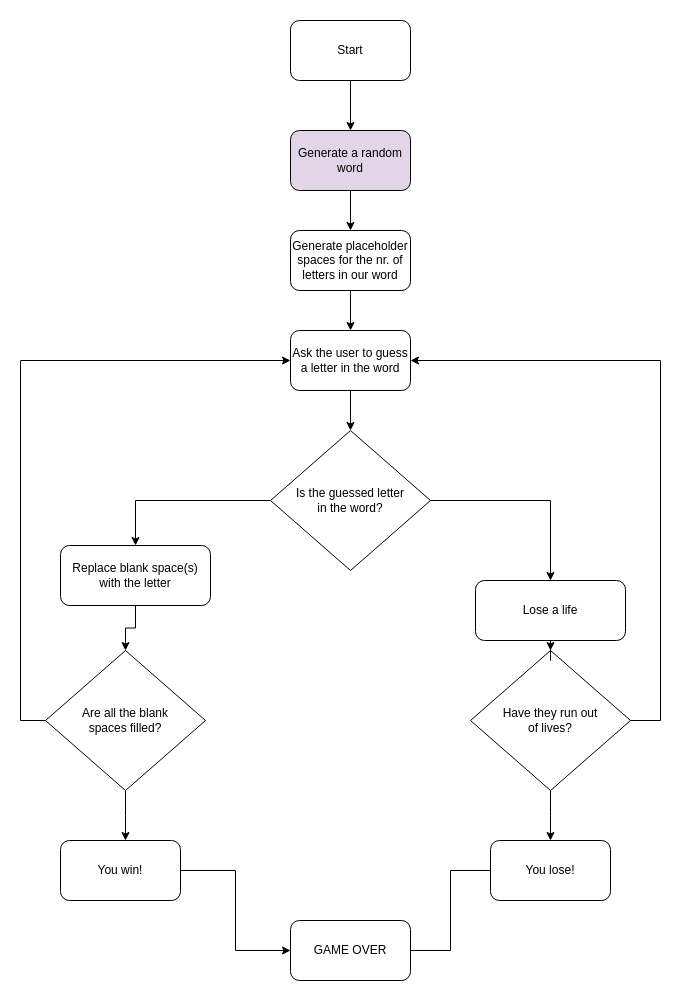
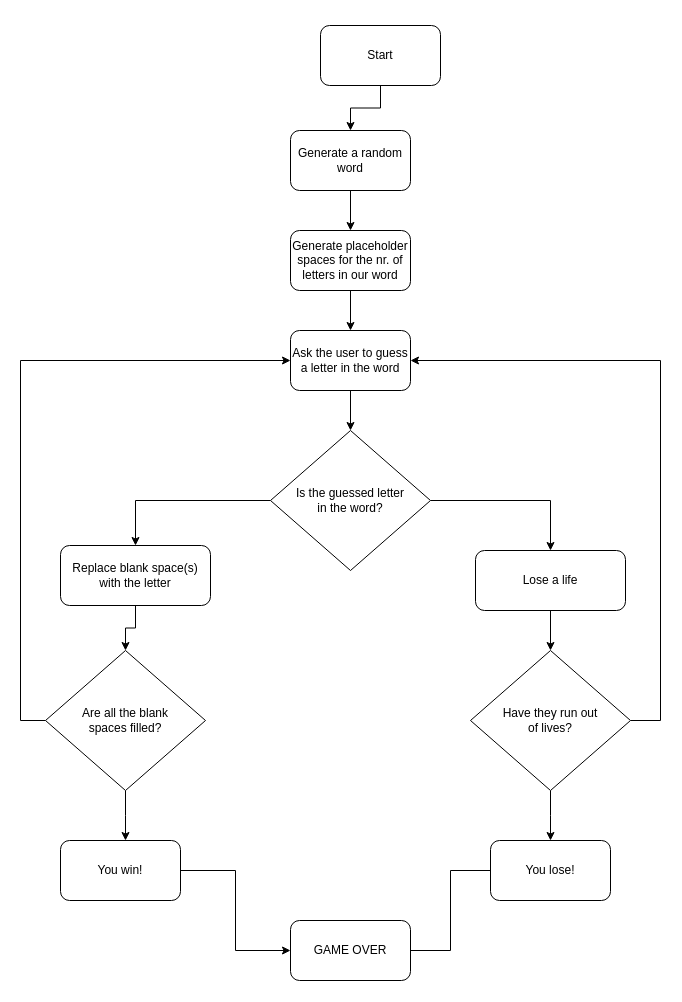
  <mxCell id="0" />
  <mxCell id="1" parent="0" />
  <mxCell id="2" style="edgeStyle=orthogonalEdgeStyle;rounded=0;orthogonalLoop=1;jettySize=auto;html=1;entryX=0.5;entryY=0;entryDx=0;entryDy=0;" edge="1" parent="1" source="3" target="5"><mxGeometry relative="1" as="geometry" /></mxCell>
- <mxCell id="3" value="Start" style="rounded=1;whiteSpace=wrap;html=1;" vertex="1" parent="1"><mxGeometry x="290" y="20" width="120" height="60" as="geometry" /></mxCell>
+ <mxCell id="3" value="Start" style="rounded=1;whiteSpace=wrap;html=1;" vertex="1" parent="1"><mxGeometry x="320" y="25" width="120" height="60" as="geometry" /></mxCell>
  <mxCell id="4" style="edgeStyle=orthogonalEdgeStyle;rounded=0;orthogonalLoop=1;jettySize=auto;html=1;entryX=0.5;entryY=0;entryDx=0;entryDy=0;" edge="1" parent="1" source="5" target="7"><mxGeometry relative="1" as="geometry" /></mxCell>
- <mxCell id="5" value="Generate a random word" style="rounded=1;whiteSpace=wrap;html=1;fillColor=#e1d5e7;" vertex="1" parent="1"><mxGeometry x="290" y="130" width="120" height="60" as="geometry" /></mxCell>
+ <mxCell id="5" value="Generate a random word" style="rounded=1;whiteSpace=wrap;html=1;" vertex="1" parent="1"><mxGeometry x="290" y="130" width="120" height="60" as="geometry" /></mxCell>
  <mxCell id="6" style="edgeStyle=orthogonalEdgeStyle;rounded=0;orthogonalLoop=1;jettySize=auto;html=1;entryX=0.5;entryY=0;entryDx=0;entryDy=0;" edge="1" parent="1" source="7" target="9"><mxGeometry relative="1" as="geometry" /></mxCell>
  <mxCell id="7" value="Generate placeholder spaces for the nr. of letters in our word" style="rounded=1;whiteSpace=wrap;html=1;" vertex="1" parent="1"><mxGeometry x="290" y="230" width="120" height="60" as="geometry" /></mxCell>
  <mxCell id="8" style="edgeStyle=orthogonalEdgeStyle;rounded=0;orthogonalLoop=1;jettySize=auto;html=1;" edge="1" parent="1" source="9" target="12"><mxGeometry relative="1" as="geometry" /></mxCell>
  <mxCell id="9" value="Ask the user to guess a letter in the word" style="rounded=1;whiteSpace=wrap;html=1;" vertex="1" parent="1"><mxGeometry x="290" y="330" width="120" height="60" as="geometry" /></mxCell>
  <mxCell id="10" style="edgeStyle=orthogonalEdgeStyle;rounded=0;orthogonalLoop=1;jettySize=auto;html=1;entryX=0.5;entryY=0;entryDx=0;entryDy=0;" edge="1" parent="1" source="12" target="20"><mxGeometry relative="1" as="geometry" /></mxCell>
  <mxCell id="11" style="edgeStyle=orthogonalEdgeStyle;rounded=0;orthogonalLoop=1;jettySize=auto;html=1;entryX=0.5;entryY=0;entryDx=0;entryDy=0;" edge="1" parent="1" source="12" target="22"><mxGeometry relative="1" as="geometry" /></mxCell>
  <mxCell id="12" value="&lt;div&gt;Is the guessed letter &lt;br&gt;&lt;/div&gt;&lt;div&gt;in the word?&lt;/div&gt;" style="rhombus;whiteSpace=wrap;html=1;" vertex="1" parent="1"><mxGeometry x="270" y="430" width="160" height="140" as="geometry" /></mxCell>
  <mxCell id="13" style="edgeStyle=orthogonalEdgeStyle;rounded=0;orthogonalLoop=1;jettySize=auto;html=1;entryX=0;entryY=0.5;entryDx=0;entryDy=0;" edge="1" parent="1" source="15" target="9"><mxGeometry relative="1" as="geometry"><Array as="points"><mxPoint x="20" y="720" /><mxPoint x="20" y="360" /></Array></mxGeometry></mxCell>
  <mxCell id="14" style="edgeStyle=orthogonalEdgeStyle;rounded=0;orthogonalLoop=1;jettySize=auto;html=1;" edge="1" parent="1" source="15"><mxGeometry relative="1" as="geometry"><mxPoint x="125" y="840" as="targetPoint" /></mxGeometry></mxCell>
  <mxCell id="15" value="&lt;div&gt;Are all the blank &lt;br&gt;&lt;/div&gt;&lt;div&gt;spaces filled?&lt;br&gt;&lt;/div&gt;" style="rhombus;whiteSpace=wrap;html=1;" vertex="1" parent="1"><mxGeometry x="45" y="650" width="160" height="140" as="geometry" /></mxCell>
  <mxCell id="16" style="edgeStyle=orthogonalEdgeStyle;rounded=0;orthogonalLoop=1;jettySize=auto;html=1;entryX=1;entryY=0.5;entryDx=0;entryDy=0;" edge="1" parent="1" source="18" target="9"><mxGeometry relative="1" as="geometry"><Array as="points"><mxPoint x="660" y="720" /><mxPoint x="660" y="360" /></Array></mxGeometry></mxCell>
  <mxCell id="17" style="edgeStyle=orthogonalEdgeStyle;rounded=0;orthogonalLoop=1;jettySize=auto;html=1;" edge="1" parent="1" source="18"><mxGeometry relative="1" as="geometry"><mxPoint x="550" y="840" as="targetPoint" /></mxGeometry></mxCell>
  <mxCell id="18" value="&lt;div&gt;Have they run out&lt;/div&gt;&lt;div&gt;of lives?&lt;br&gt;&lt;/div&gt;" style="rhombus;whiteSpace=wrap;html=1;" vertex="1" parent="1"><mxGeometry x="470" y="650" width="160" height="140" as="geometry" /></mxCell>
  <mxCell id="19" style="edgeStyle=orthogonalEdgeStyle;rounded=0;orthogonalLoop=1;jettySize=auto;html=1;" edge="1" parent="1" source="20" target="15"><mxGeometry relative="1" as="geometry" /></mxCell>
  <mxCell id="20" value="Replace blank space(s) with the letter" style="rounded=1;whiteSpace=wrap;html=1;" vertex="1" parent="1"><mxGeometry x="60" y="545" width="150" height="60" as="geometry" /></mxCell>
  <mxCell id="21" style="edgeStyle=orthogonalEdgeStyle;rounded=0;orthogonalLoop=1;jettySize=auto;html=1;entryX=0.5;entryY=0;entryDx=0;entryDy=0;" edge="1" parent="1" source="22" target="18"><mxGeometry relative="1" as="geometry" /></mxCell>
- <mxCell id="22" value="Lose a life" style="rounded=1;whiteSpace=wrap;html=1;" vertex="1" parent="1"><mxGeometry x="475" y="580" width="150" height="60" as="geometry" /></mxCell>
+ <mxCell id="22" value="Lose a life" style="rounded=1;whiteSpace=wrap;html=1;" vertex="1" parent="1"><mxGeometry x="475" y="550" width="150" height="60" as="geometry" /></mxCell>
  <mxCell id="23" style="edgeStyle=orthogonalEdgeStyle;rounded=0;orthogonalLoop=1;jettySize=auto;html=1;entryX=0;entryY=0.5;entryDx=0;entryDy=0;" edge="1" parent="1" source="24" target="27"><mxGeometry relative="1" as="geometry" /></mxCell>
  <mxCell id="24" value="You win!" style="rounded=1;whiteSpace=wrap;html=1;" vertex="1" parent="1"><mxGeometry x="60" y="840" width="120" height="60" as="geometry" /></mxCell>
  <mxCell id="25" style="edgeStyle=orthogonalEdgeStyle;rounded=0;orthogonalLoop=1;jettySize=auto;html=1;entryX=1;entryY=0.5;entryDx=0;entryDy=0;endArrow=none;" edge="1" parent="1" source="26" target="27"><mxGeometry relative="1" as="geometry" /></mxCell>
  <mxCell id="26" value="You lose!" style="rounded=1;whiteSpace=wrap;html=1;" vertex="1" parent="1"><mxGeometry x="490" y="840" width="120" height="60" as="geometry" /></mxCell>
  <mxCell id="27" value="GAME OVER" style="rounded=1;whiteSpace=wrap;html=1;" vertex="1" parent="1"><mxGeometry x="290" y="920" width="120" height="60" as="geometry" /></mxCell>
